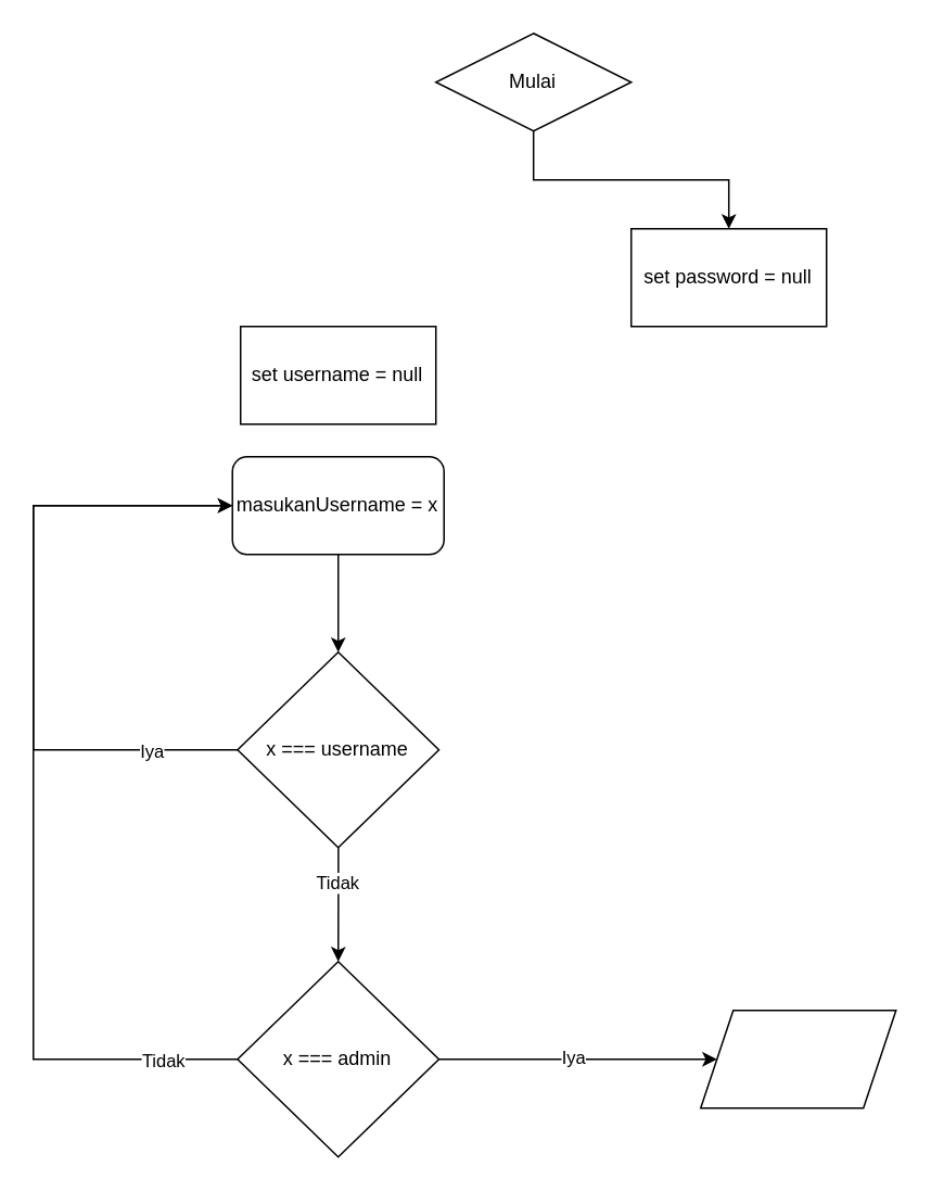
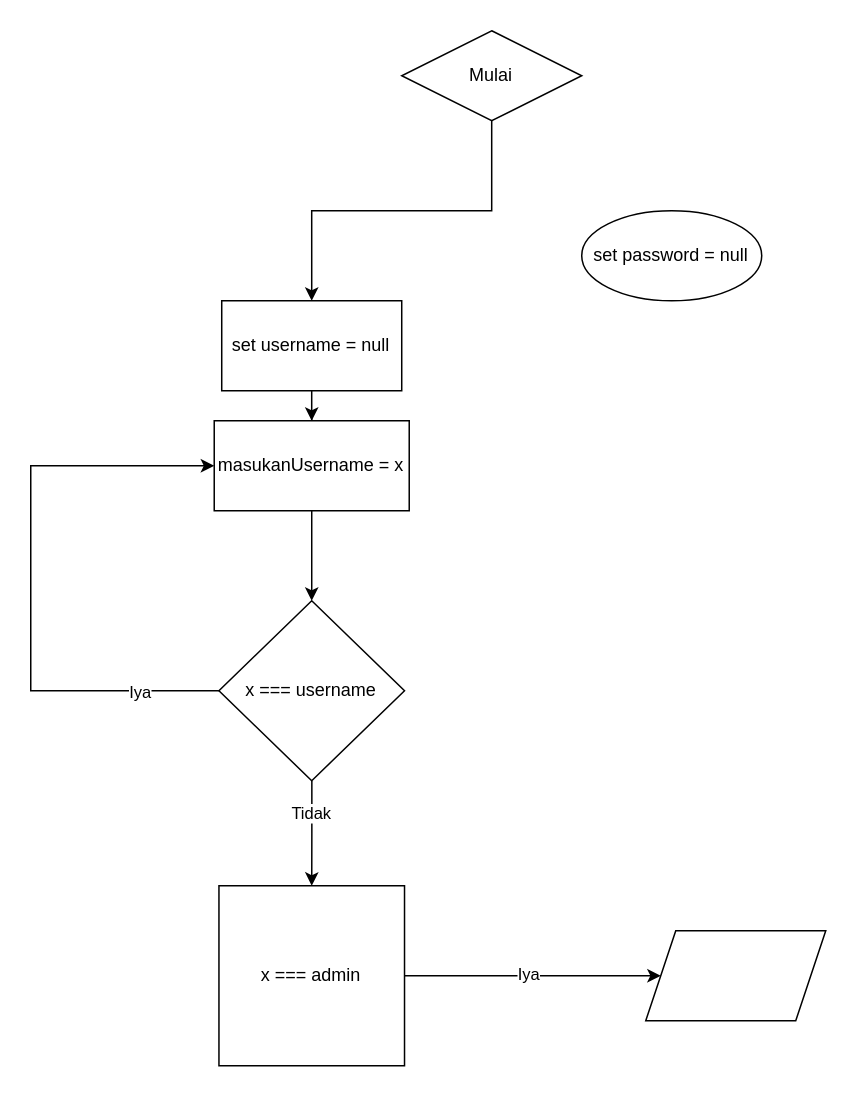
  <mxCell id="0" />
  <mxCell id="1" parent="0" />
- <mxCell id="2" style="edgeStyle=orthogonalEdgeStyle;rounded=0;orthogonalLoop=1;jettySize=auto;html=1;entryX=0.5;entryY=0;entryDx=0;entryDy=0;" edge="1" parent="1" source="4" target="7"><mxGeometry relative="1" as="geometry" /></mxCell>
+ <mxCell id="3" style="edgeStyle=orthogonalEdgeStyle;rounded=0;orthogonalLoop=1;jettySize=auto;html=1;entryX=0.5;entryY=0;entryDx=0;entryDy=0;" edge="1" parent="1" source="4" target="6"><mxGeometry relative="1" as="geometry" /></mxCell>
  <mxCell id="4" value="Mulai" style="rhombus;whiteSpace=wrap;html=1;fillColor=light-dark(#FFFFFF,#F9F9F9);fontColor=light-dark(#000000,#050505);" vertex="1" parent="1"><mxGeometry x="267.32" y="20" width="120" height="60" as="geometry" /></mxCell>
+ <mxCell id="5" style="edgeStyle=orthogonalEdgeStyle;rounded=0;orthogonalLoop=1;jettySize=auto;html=1;entryX=0.5;entryY=0;entryDx=0;entryDy=0;" edge="1" parent="1" source="6" target="9"><mxGeometry relative="1" as="geometry"><mxPoint x="207.32" y="260" as="targetPoint" /></mxGeometry></mxCell>
  <mxCell id="6" value="set username = null" style="rounded=0;whiteSpace=wrap;html=1;fillColor=light-dark(#FFFFFF,#FFFFFF);fontColor=light-dark(#000000,#000000);" vertex="1" parent="1"><mxGeometry x="147.32" y="200" width="120" height="60" as="geometry" /></mxCell>
- <mxCell id="7" value="set password = null" style="rounded=0;whiteSpace=wrap;html=1;fillColor=light-dark(#FFFFFF,#FFFFFF);fontColor=light-dark(#000000,#000000);" vertex="1" parent="1"><mxGeometry x="387.32" y="140" width="120" height="60" as="geometry" /></mxCell>
+ <mxCell id="7" value="set password = null" style="ellipse;whiteSpace=wrap;html=1;fillColor=light-dark(#FFFFFF,#FFFFFF);fontColor=light-dark(#000000,#000000);" vertex="1" parent="1"><mxGeometry x="387.32" y="140" width="120" height="60" as="geometry" /></mxCell>
  <mxCell id="8" style="edgeStyle=orthogonalEdgeStyle;rounded=0;orthogonalLoop=1;jettySize=auto;html=1;entryX=0.5;entryY=0;entryDx=0;entryDy=0;" edge="1" parent="1" source="9" target="14"><mxGeometry relative="1" as="geometry" /></mxCell>
- <mxCell id="9" value="masukanUsername = x" style="whiteSpace=wrap;html=1;fillColor=light-dark(#FFFFFF,#FFFFFF);fontColor=light-dark(#000000,#000000);rounded=1;" vertex="1" parent="1"><mxGeometry x="142.32" y="280" width="130" height="60" as="geometry" /></mxCell>
+ <mxCell id="9" value="masukanUsername = x" style="rounded=0;whiteSpace=wrap;html=1;fillColor=light-dark(#FFFFFF,#FFFFFF);fontColor=light-dark(#000000,#000000);" vertex="1" parent="1"><mxGeometry x="142.32" y="280" width="130" height="60" as="geometry" /></mxCell>
  <mxCell id="10" style="edgeStyle=orthogonalEdgeStyle;rounded=0;orthogonalLoop=1;jettySize=auto;html=1;entryX=0;entryY=0.5;entryDx=0;entryDy=0;exitX=0;exitY=0.5;exitDx=0;exitDy=0;" edge="1" parent="1" source="14" target="9"><mxGeometry relative="1" as="geometry"><mxPoint x="142" y="460" as="sourcePoint" /><Array as="points"><mxPoint x="20" y="460" /><mxPoint x="20" y="310" /></Array></mxGeometry></mxCell>
  <mxCell id="11" value="Iya" style="edgeLabel;html=1;align=center;verticalAlign=middle;resizable=0;points=[];" vertex="1" connectable="0" parent="10"><mxGeometry x="-0.736" relative="1" as="geometry"><mxPoint as="offset" /></mxGeometry></mxCell>
  <mxCell id="12" style="edgeStyle=orthogonalEdgeStyle;rounded=0;orthogonalLoop=1;jettySize=auto;html=1;entryX=0.5;entryY=0;entryDx=0;entryDy=0;" edge="1" parent="1" source="14" target="20"><mxGeometry relative="1" as="geometry" /></mxCell>
  <mxCell id="13" value="Tidak" style="edgeLabel;html=1;align=center;verticalAlign=middle;resizable=0;points=[];" vertex="1" connectable="0" parent="12"><mxGeometry x="-0.385" y="-1" relative="1" as="geometry"><mxPoint as="offset" /></mxGeometry></mxCell>
  <mxCell id="14" value="x === username" style="rhombus;whiteSpace=wrap;html=1;fillColor=light-dark(#FFFFFF,#FFFFFF);fontColor=light-dark(#000000,#040404);" vertex="1" parent="1"><mxGeometry x="145.47" y="400" width="123.71" height="120" as="geometry" /></mxCell>
  <mxCell id="15" value="" style="shape=parallelogram;perimeter=parallelogramPerimeter;whiteSpace=wrap;html=1;fixedSize=1;fillColor=light-dark(#FFFFFF,#F0F0F0);fontColor=light-dark(#000000,#000000);" vertex="1" parent="1"><mxGeometry x="430" y="620" width="120" height="60" as="geometry" /></mxCell>
- <mxCell id="16" style="edgeStyle=orthogonalEdgeStyle;rounded=0;orthogonalLoop=1;jettySize=auto;html=1;entryX=0;entryY=0.5;entryDx=0;entryDy=0;" edge="1" parent="1" source="20" target="9"><mxGeometry relative="1" as="geometry"><Array as="points"><mxPoint x="20" y="650" /><mxPoint x="20" y="310" /></Array></mxGeometry></mxCell>
- <mxCell id="17" value="Tidak" style="edgeLabel;html=1;align=center;verticalAlign=middle;resizable=0;points=[];" vertex="1" connectable="0" parent="16"><mxGeometry x="-0.842" relative="1" as="geometry"><mxPoint as="offset" /></mxGeometry></mxCell>
  <mxCell id="18" style="edgeStyle=orthogonalEdgeStyle;rounded=0;orthogonalLoop=1;jettySize=auto;html=1;entryX=0;entryY=0.5;entryDx=0;entryDy=0;" edge="1" parent="1" source="20" target="15"><mxGeometry relative="1" as="geometry" /></mxCell>
  <mxCell id="19" value="Iya" style="edgeLabel;html=1;align=center;verticalAlign=middle;resizable=0;points=[];" vertex="1" connectable="0" parent="18"><mxGeometry x="-0.042" y="3" relative="1" as="geometry"><mxPoint y="1" as="offset" /></mxGeometry></mxCell>
- <mxCell id="20" value="x === admin" style="rhombus;whiteSpace=wrap;html=1;fillColor=light-dark(#FFFFFF,#FFFFFF);fontColor=light-dark(#000000,#040404);" vertex="1" parent="1"><mxGeometry x="145.47" y="590" width="123.71" height="120" as="geometry" /></mxCell>
+ <mxCell id="20" value="x === admin" style="whiteSpace=wrap;html=1;fillColor=light-dark(#FFFFFF,#FFFFFF);fontColor=light-dark(#000000,#040404);rounded=0;" vertex="1" parent="1"><mxGeometry x="145.47" y="590" width="123.71" height="120" as="geometry" /></mxCell>
